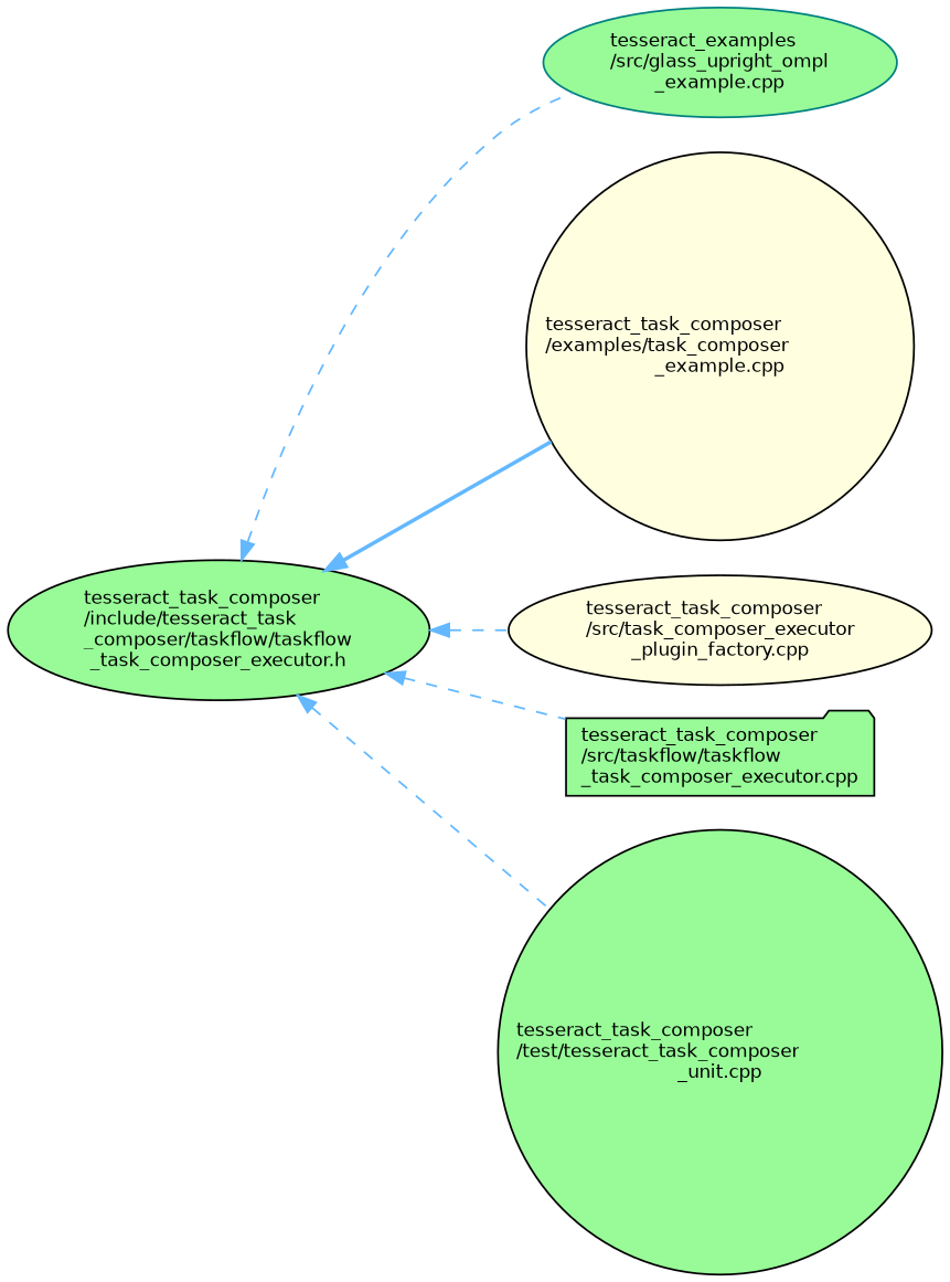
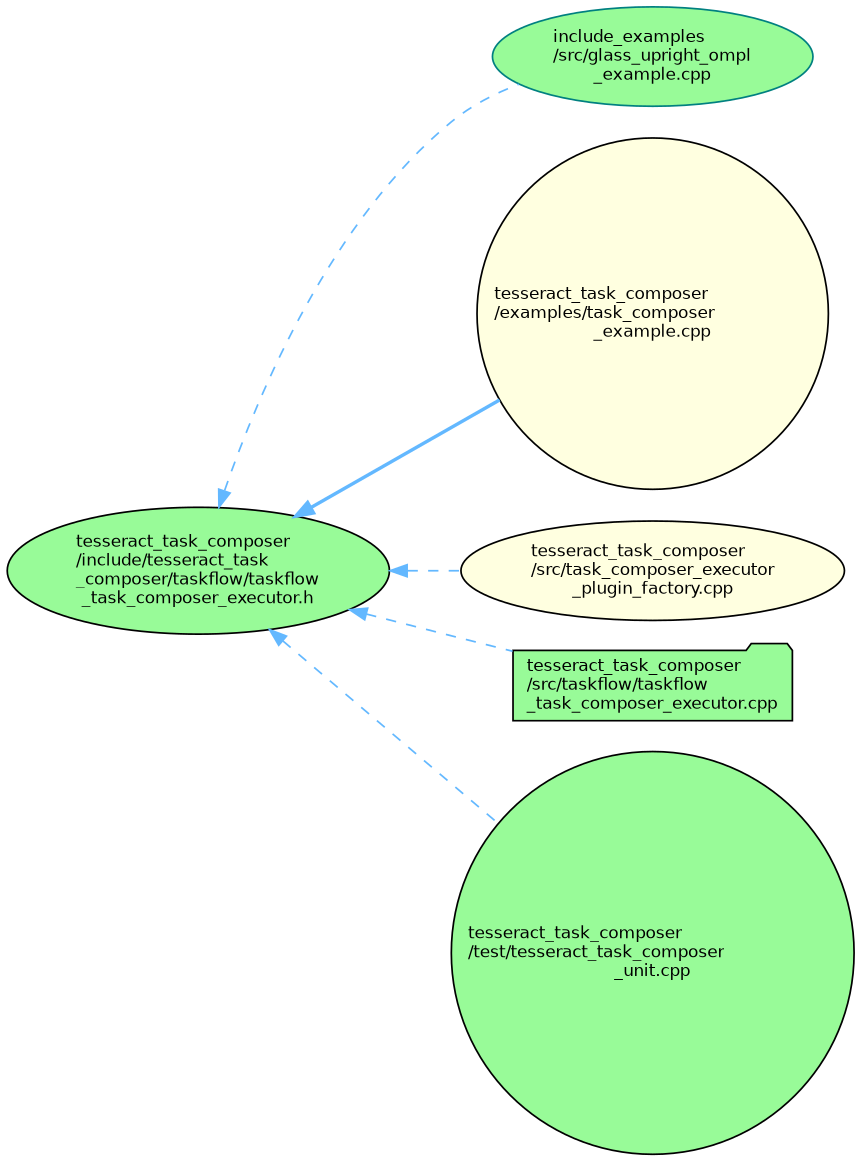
  digraph {
    rankdir=LR
    fontname="DejaVu Sans"
    node [color=black fillcolor=palegreen fontname="DejaVu Sans" fontsize=10 shape=ellipse style=filled]
    edge [color=steelblue1 dir=back fontname="DejaVu Sans" fontsize=10 labelfontname=Helvetica labelfontsize=10 style=dashed]
    n1 [fontcolor=black height=0.2 label="tesseract_task_composer\l/include/tesseract_task\l_composer/taskflow/taskflow\l_task_composer_executor.h" width=0.4]
-   n2 [color=teal height=0.2 label="tesseract_examples\l/src/glass_upright_ompl\l_example.cpp" width=0.4]
+   n2 [color=teal height=0.2 label="include_examples\l/src/glass_upright_ompl\l_example.cpp" width=0.4]
    n3 [fillcolor=lightyellow height=0.2 label="tesseract_task_composer\l/examples/task_composer\l_example.cpp" shape=circle width=0.4]
    n4 [fillcolor=lightyellow height=0.2 label="tesseract_task_composer\l/src/task_composer_executor\l_plugin_factory.cpp" width=0.4]
    n5 [height=0.2 label="tesseract_task_composer\l/src/taskflow/taskflow\l_task_composer_executor.cpp" shape=folder width=0.4]
    n6 [height=0.2 label="tesseract_task_composer\l/test/tesseract_task_composer\l_unit.cpp" shape=circle width=0.4]
    n1 -> n2
    n1 -> n3 [style=bold]
    n1 -> n4
    n1 -> n5
    n1 -> n6
  }
